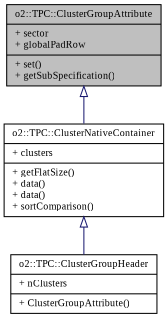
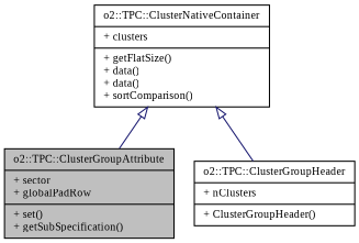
  digraph {
    fontname="Liberation Serif"
    node [color=black fontname="Liberation Serif" fontsize=10 shape=record]
    edge [arrowtail=onormal color=midnightblue dir=back fontname="Liberation Serif" fontsize=10 labelfontname=Helvetica labelfontsize=10 style=solid]
    n1 [fillcolor=grey75 fontcolor=black height=0.2 label="{o2::TPC::ClusterGroupAttribute\n|+ sector\l+ globalPadRow\l|+ set()\l+ getSubSpecification()\l}" style=filled width=0.4]
    n2 [height=0.2 label="{o2::TPC::ClusterNativeContainer\n|+ clusters\l|+ getFlatSize()\l+ data()\l+ data()\l+ sortComparison()\l}" width=0.4]
-   n3 [height=0.2 label="{o2::TPC::ClusterGroupHeader\n|+ nClusters\l|+ ClusterGroupAttribute()\l}" width=0.4]
-   n1 -> n2
+   n3 [height=0.2 label="{o2::TPC::ClusterGroupHeader\n|+ nClusters\l|+ ClusterGroupHeader()\l}" width=0.4]
+   n2 -> n1
    n2 -> n3
  }
